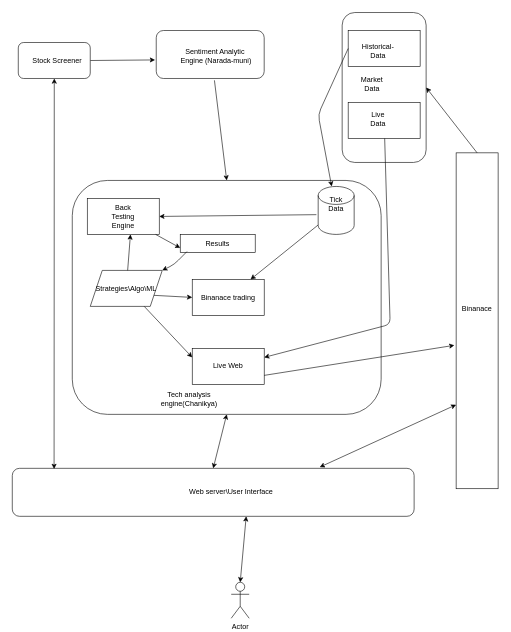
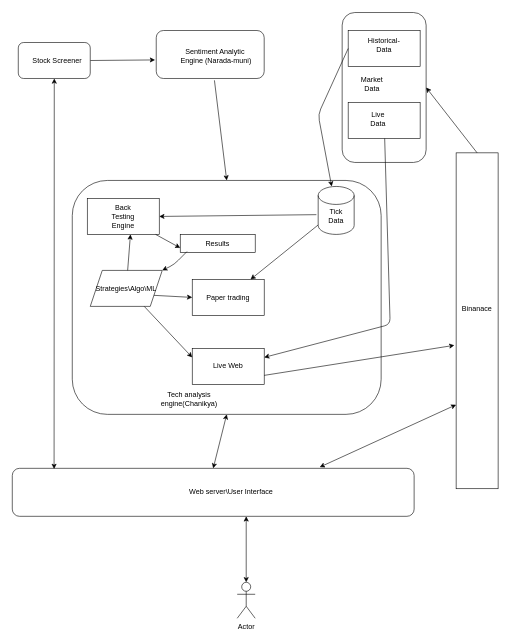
  <mxCell id="0" />
  <mxCell id="1" parent="0" />
  <mxCell id="2" value="" style="endArrow=classic;html=1;exitX=1;exitY=0.5;exitDx=0;exitDy=0;entryX=-0.011;entryY=0.613;entryDx=0;entryDy=0;entryPerimeter=0;" parent="1" source="14" target="11" edge="1"><mxGeometry width="50" height="50" relative="1" as="geometry"><mxPoint x="150" y="100" as="sourcePoint" /><mxPoint x="250" y="100" as="targetPoint" /></mxGeometry></mxCell>
  <mxCell id="3" value="" style="group" parent="1" vertex="1" connectable="0"><mxGeometry x="570" y="20" width="140" height="250" as="geometry" /></mxCell>
  <mxCell id="4" value="" style="rounded=1;whiteSpace=wrap;html=1;" parent="3" vertex="1"><mxGeometry width="140" height="250" as="geometry" /></mxCell>
  <mxCell id="5" value="" style="rounded=0;whiteSpace=wrap;html=1;" parent="3" vertex="1"><mxGeometry x="10" y="30" width="120" height="60" as="geometry" /></mxCell>
  <mxCell id="6" value="" style="rounded=0;whiteSpace=wrap;html=1;" parent="3" vertex="1"><mxGeometry x="10" y="150" width="120" height="60" as="geometry" /></mxCell>
  <mxCell id="7" value="Live Data" style="text;html=1;strokeColor=none;fillColor=none;align=center;verticalAlign=middle;whiteSpace=wrap;rounded=0;" parent="3" vertex="1"><mxGeometry x="40" y="167" width="40" height="20" as="geometry" /></mxCell>
- <mxCell id="8" value="Historical- Data" style="text;html=1;strokeColor=none;fillColor=none;align=center;verticalAlign=middle;whiteSpace=wrap;rounded=0;" parent="3" vertex="1"><mxGeometry x="40" y="54" width="40" height="20" as="geometry" /></mxCell>
+ <mxCell id="8" value="Historical- Data" style="text;html=1;strokeColor=none;fillColor=none;align=center;verticalAlign=middle;whiteSpace=wrap;rounded=0;" parent="3" vertex="1"><mxGeometry x="50" y="44" width="40" height="20" as="geometry" /></mxCell>
  <mxCell id="9" value="Market Data" style="text;html=1;strokeColor=none;fillColor=none;align=center;verticalAlign=middle;whiteSpace=wrap;rounded=0;" parent="3" vertex="1"><mxGeometry x="30" y="110" width="40" height="20" as="geometry" /></mxCell>
  <mxCell id="10" value="" style="group" parent="1" vertex="1" connectable="0"><mxGeometry x="260" y="60" width="180" height="80" as="geometry" /></mxCell>
  <mxCell id="11" value="" style="rounded=1;whiteSpace=wrap;html=1;" parent="10" vertex="1"><mxGeometry y="-10" width="180" height="80" as="geometry" /></mxCell>
  <mxCell id="12" value="Sentiment Analytic&amp;nbsp; Engine (Narada-muni)" style="text;html=1;strokeColor=none;fillColor=none;align=center;verticalAlign=middle;whiteSpace=wrap;rounded=0;" parent="10" vertex="1"><mxGeometry x="30" y="10" width="140" height="45" as="geometry" /></mxCell>
  <mxCell id="13" value="" style="group" parent="1" vertex="1" connectable="0"><mxGeometry x="30" y="70" width="120" height="60" as="geometry" /></mxCell>
  <mxCell id="14" value="" style="rounded=1;whiteSpace=wrap;html=1;" parent="13" vertex="1"><mxGeometry width="120" height="60" as="geometry" /></mxCell>
  <mxCell id="15" value="Stock Screener" style="text;html=1;strokeColor=none;fillColor=none;align=center;verticalAlign=middle;whiteSpace=wrap;rounded=0;" parent="13" vertex="1"><mxGeometry x="20" y="20" width="90" height="20" as="geometry" /></mxCell>
  <mxCell id="16" value="" style="endArrow=classic;html=1;exitX=0.539;exitY=1.038;exitDx=0;exitDy=0;entryX=0.5;entryY=0;entryDx=0;entryDy=0;exitPerimeter=0;" parent="1" source="11" target="17" edge="1"><mxGeometry width="50" height="50" relative="1" as="geometry"><mxPoint x="480" y="550" as="sourcePoint" /><mxPoint x="530" y="500" as="targetPoint" /></mxGeometry></mxCell>
  <mxCell id="17" value="" style="rounded=1;whiteSpace=wrap;html=1;" parent="1" vertex="1"><mxGeometry x="120" y="300" width="515" height="390" as="geometry" /></mxCell>
  <mxCell id="18" value="" style="group" parent="1" vertex="1" connectable="0"><mxGeometry x="760" y="254" width="70" height="560" as="geometry" /></mxCell>
  <mxCell id="19" value="" style="rounded=0;whiteSpace=wrap;html=1;" parent="18" vertex="1"><mxGeometry width="70" height="560" as="geometry" /></mxCell>
  <mxCell id="20" value="Binanace" style="text;html=1;strokeColor=none;fillColor=none;align=center;verticalAlign=middle;whiteSpace=wrap;rounded=0;" parent="18" vertex="1"><mxGeometry x="15" y="200" width="40" height="120" as="geometry" /></mxCell>
  <mxCell id="21" value="" style="shape=cylinder3;whiteSpace=wrap;html=1;boundedLbl=1;backgroundOutline=1;size=15;" parent="1" vertex="1"><mxGeometry x="530" y="310" width="60" height="80" as="geometry" /></mxCell>
- <mxCell id="22" value="Tick Data" style="text;html=1;strokeColor=none;fillColor=none;align=center;verticalAlign=middle;whiteSpace=wrap;rounded=0;" parent="1" vertex="1"><mxGeometry x="540" y="330" width="40" height="20" as="geometry" /></mxCell>
+ <mxCell id="22" value="Tick Data" style="text;html=1;strokeColor=none;fillColor=none;align=center;verticalAlign=middle;whiteSpace=wrap;rounded=0;" parent="1" vertex="1"><mxGeometry x="540" y="350" width="40" height="20" as="geometry" /></mxCell>
  <mxCell id="23" value="Tech analysis engine(Chanikya)" style="text;html=1;strokeColor=none;fillColor=none;align=center;verticalAlign=middle;whiteSpace=wrap;rounded=0;" parent="1" vertex="1"><mxGeometry x="235" y="650" width="160" height="30" as="geometry" /></mxCell>
  <mxCell id="24" value="" style="endArrow=classic;html=1;entryX=1;entryY=0.5;entryDx=0;entryDy=0;exitX=0.5;exitY=0;exitDx=0;exitDy=0;" parent="1" source="19" target="4" edge="1"><mxGeometry width="50" height="50" relative="1" as="geometry"><mxPoint x="480" y="550" as="sourcePoint" /><mxPoint x="530" y="500" as="targetPoint" /></mxGeometry></mxCell>
  <mxCell id="25" value="" style="endArrow=classic;html=1;exitX=0;exitY=0.5;exitDx=0;exitDy=0;" parent="1" source="5" target="21" edge="1"><mxGeometry width="50" height="50" relative="1" as="geometry"><mxPoint x="480" y="570" as="sourcePoint" /><mxPoint x="530" y="520" as="targetPoint" /><Array as="points"><mxPoint x="530" y="190" /></Array></mxGeometry></mxCell>
  <mxCell id="26" value="" style="group" parent="1" vertex="1" connectable="0"><mxGeometry x="235" y="490" width="120" height="60" as="geometry" /></mxCell>
  <mxCell id="27" value="" style="group" parent="26" vertex="1" connectable="0"><mxGeometry x="-90" y="-160" width="120" height="60" as="geometry" /></mxCell>
  <mxCell id="28" value="" style="rounded=0;whiteSpace=wrap;html=1;" parent="27" vertex="1"><mxGeometry width="120" height="60" as="geometry" /></mxCell>
  <mxCell id="29" value="Back Testing Engine" style="text;html=1;strokeColor=none;fillColor=none;align=center;verticalAlign=middle;whiteSpace=wrap;rounded=0;" parent="27" vertex="1"><mxGeometry x="40" y="20" width="40" height="20" as="geometry" /></mxCell>
  <mxCell id="30" value="" style="rounded=1;whiteSpace=wrap;html=1;" parent="1" vertex="1"><mxGeometry x="20" y="780" width="670" height="80" as="geometry" /></mxCell>
  <mxCell id="31" value="Web server\User Interface" style="text;html=1;strokeColor=none;fillColor=none;align=center;verticalAlign=middle;whiteSpace=wrap;rounded=0;" parent="1" vertex="1"><mxGeometry x="280" y="810" width="210" height="20" as="geometry" /></mxCell>
- <mxCell id="32" value="Actor" style="shape=umlActor;verticalLabelPosition=bottom;verticalAlign=top;html=1;outlineConnect=0;" parent="1" vertex="1"><mxGeometry x="385" y="970" width="30" height="60" as="geometry" /></mxCell>
+ <mxCell id="32" value="Actor" style="shape=umlActor;verticalLabelPosition=bottom;verticalAlign=top;html=1;outlineConnect=0;" parent="1" vertex="1"><mxGeometry x="395" y="970" width="30" height="60" as="geometry" /></mxCell>
  <mxCell id="33" value="" style="endArrow=classic;startArrow=classic;html=1;exitX=0.5;exitY=0;exitDx=0;exitDy=0;exitPerimeter=0;" parent="1" source="32" edge="1"><mxGeometry width="50" height="50" relative="1" as="geometry"><mxPoint x="360" y="910" as="sourcePoint" /><mxPoint x="410" y="860" as="targetPoint" /></mxGeometry></mxCell>
  <mxCell id="34" value="" style="endArrow=classic;startArrow=classic;html=1;exitX=0.5;exitY=0;exitDx=0;exitDy=0;entryX=0.5;entryY=1;entryDx=0;entryDy=0;" parent="1" source="30" target="17" edge="1"><mxGeometry width="50" height="50" relative="1" as="geometry"><mxPoint x="385" y="740" as="sourcePoint" /><mxPoint x="370" y="700" as="targetPoint" /></mxGeometry></mxCell>
  <mxCell id="35" value="" style="endArrow=classic;startArrow=classic;html=1;exitX=0.765;exitY=-0.025;exitDx=0;exitDy=0;entryX=0;entryY=0.75;entryDx=0;entryDy=0;exitPerimeter=0;" parent="1" source="30" target="19" edge="1"><mxGeometry width="50" height="50" relative="1" as="geometry"><mxPoint x="425" y="790" as="sourcePoint" /><mxPoint x="445" y="700" as="targetPoint" /></mxGeometry></mxCell>
  <mxCell id="36" value="" style="endArrow=classic;startArrow=classic;html=1;entryX=0.5;entryY=1;entryDx=0;entryDy=0;exitX=0.104;exitY=0.013;exitDx=0;exitDy=0;exitPerimeter=0;" parent="1" source="30" target="14" edge="1"><mxGeometry width="50" height="50" relative="1" as="geometry"><mxPoint x="480" y="620" as="sourcePoint" /><mxPoint x="530" y="570" as="targetPoint" /></mxGeometry></mxCell>
  <mxCell id="37" value="Strategies\Algo\ML" style="shape=parallelogram;perimeter=parallelogramPerimeter;whiteSpace=wrap;html=1;fixedSize=1;" parent="1" vertex="1"><mxGeometry x="150" y="450" width="120" height="60" as="geometry" /></mxCell>
  <mxCell id="38" value="" style="endArrow=classic;html=1;entryX=1;entryY=0.5;entryDx=0;entryDy=0;exitX=-0.05;exitY=0.588;exitDx=0;exitDy=0;exitPerimeter=0;" parent="1" source="21" target="28" edge="1"><mxGeometry width="50" height="50" relative="1" as="geometry"><mxPoint x="480" y="610" as="sourcePoint" /><mxPoint x="530" y="560" as="targetPoint" /></mxGeometry></mxCell>
  <mxCell id="39" value="" style="endArrow=classic;html=1;entryX=0.6;entryY=1;entryDx=0;entryDy=0;entryPerimeter=0;" parent="1" source="37" target="28" edge="1"><mxGeometry width="50" height="50" relative="1" as="geometry"><mxPoint x="480" y="600" as="sourcePoint" /><mxPoint x="520" y="580" as="targetPoint" /><Array as="points" /></mxGeometry></mxCell>
- <mxCell id="40" value="Binanace trading" style="rounded=0;whiteSpace=wrap;html=1;" parent="1" vertex="1"><mxGeometry x="320" y="465" width="120" height="60" as="geometry" /></mxCell>
+ <mxCell id="40" value="Paper trading" style="rounded=0;whiteSpace=wrap;html=1;" parent="1" vertex="1"><mxGeometry x="320" y="465" width="120" height="60" as="geometry" /></mxCell>
  <mxCell id="41" value="Results" style="rounded=0;whiteSpace=wrap;html=1;" parent="1" vertex="1"><mxGeometry x="300" y="390" width="125" height="30" as="geometry" /></mxCell>
  <mxCell id="42" value="Live Web" style="rounded=0;whiteSpace=wrap;html=1;" parent="1" vertex="1"><mxGeometry x="320" y="580" width="120" height="60" as="geometry" /></mxCell>
  <mxCell id="43" value="" style="endArrow=classic;html=1;exitX=0.95;exitY=1;exitDx=0;exitDy=0;exitPerimeter=0;entryX=0;entryY=0.75;entryDx=0;entryDy=0;" parent="1" source="28" target="41" edge="1"><mxGeometry width="50" height="50" relative="1" as="geometry"><mxPoint x="480" y="600" as="sourcePoint" /><mxPoint x="530" y="550" as="targetPoint" /></mxGeometry></mxCell>
  <mxCell id="44" value="" style="endArrow=classic;html=1;exitX=1;exitY=0.75;exitDx=0;exitDy=0;entryX=0;entryY=0.5;entryDx=0;entryDy=0;" parent="1" source="37" target="40" edge="1"><mxGeometry width="50" height="50" relative="1" as="geometry"><mxPoint x="385" y="420" as="sourcePoint" /><mxPoint x="290" y="500" as="targetPoint" /></mxGeometry></mxCell>
  <mxCell id="45" value="" style="endArrow=classic;html=1;exitX=0.75;exitY=1;exitDx=0;exitDy=0;entryX=0;entryY=0.25;entryDx=0;entryDy=0;" parent="1" source="37" target="42" edge="1"><mxGeometry width="50" height="50" relative="1" as="geometry"><mxPoint x="266.154" y="501.538" as="sourcePoint" /><mxPoint x="300" y="510" as="targetPoint" /></mxGeometry></mxCell>
  <mxCell id="46" value="" style="endArrow=classic;html=1;exitX=0.09;exitY=0.95;exitDx=0;exitDy=0;exitPerimeter=0;" parent="1" source="41" target="37" edge="1"><mxGeometry width="50" height="50" relative="1" as="geometry"><mxPoint x="385" y="420" as="sourcePoint" /><mxPoint x="354" y="550" as="targetPoint" /><Array as="points"><mxPoint x="290" y="440" /></Array></mxGeometry></mxCell>
  <mxCell id="47" value="" style="endArrow=classic;html=1;" parent="1" source="21" target="40" edge="1"><mxGeometry width="50" height="50" relative="1" as="geometry"><mxPoint x="480" y="600" as="sourcePoint" /><mxPoint x="530" y="550" as="targetPoint" /></mxGeometry></mxCell>
  <mxCell id="48" value="" style="endArrow=classic;html=1;entryX=1;entryY=0.25;entryDx=0;entryDy=0;" parent="1" source="6" target="42" edge="1"><mxGeometry width="50" height="50" relative="1" as="geometry"><mxPoint x="420" y="475" as="sourcePoint" /><mxPoint x="570" y="400" as="targetPoint" /><Array as="points"><mxPoint x="650" y="540" /></Array></mxGeometry></mxCell>
  <mxCell id="49" value="" style="endArrow=classic;html=1;exitX=1;exitY=0.75;exitDx=0;exitDy=0;entryX=-0.043;entryY=0.573;entryDx=0;entryDy=0;entryPerimeter=0;" parent="1" source="42" target="19" edge="1"><mxGeometry width="50" height="50" relative="1" as="geometry"><mxPoint x="480" y="600" as="sourcePoint" /><mxPoint x="530" y="550" as="targetPoint" /></mxGeometry></mxCell>
